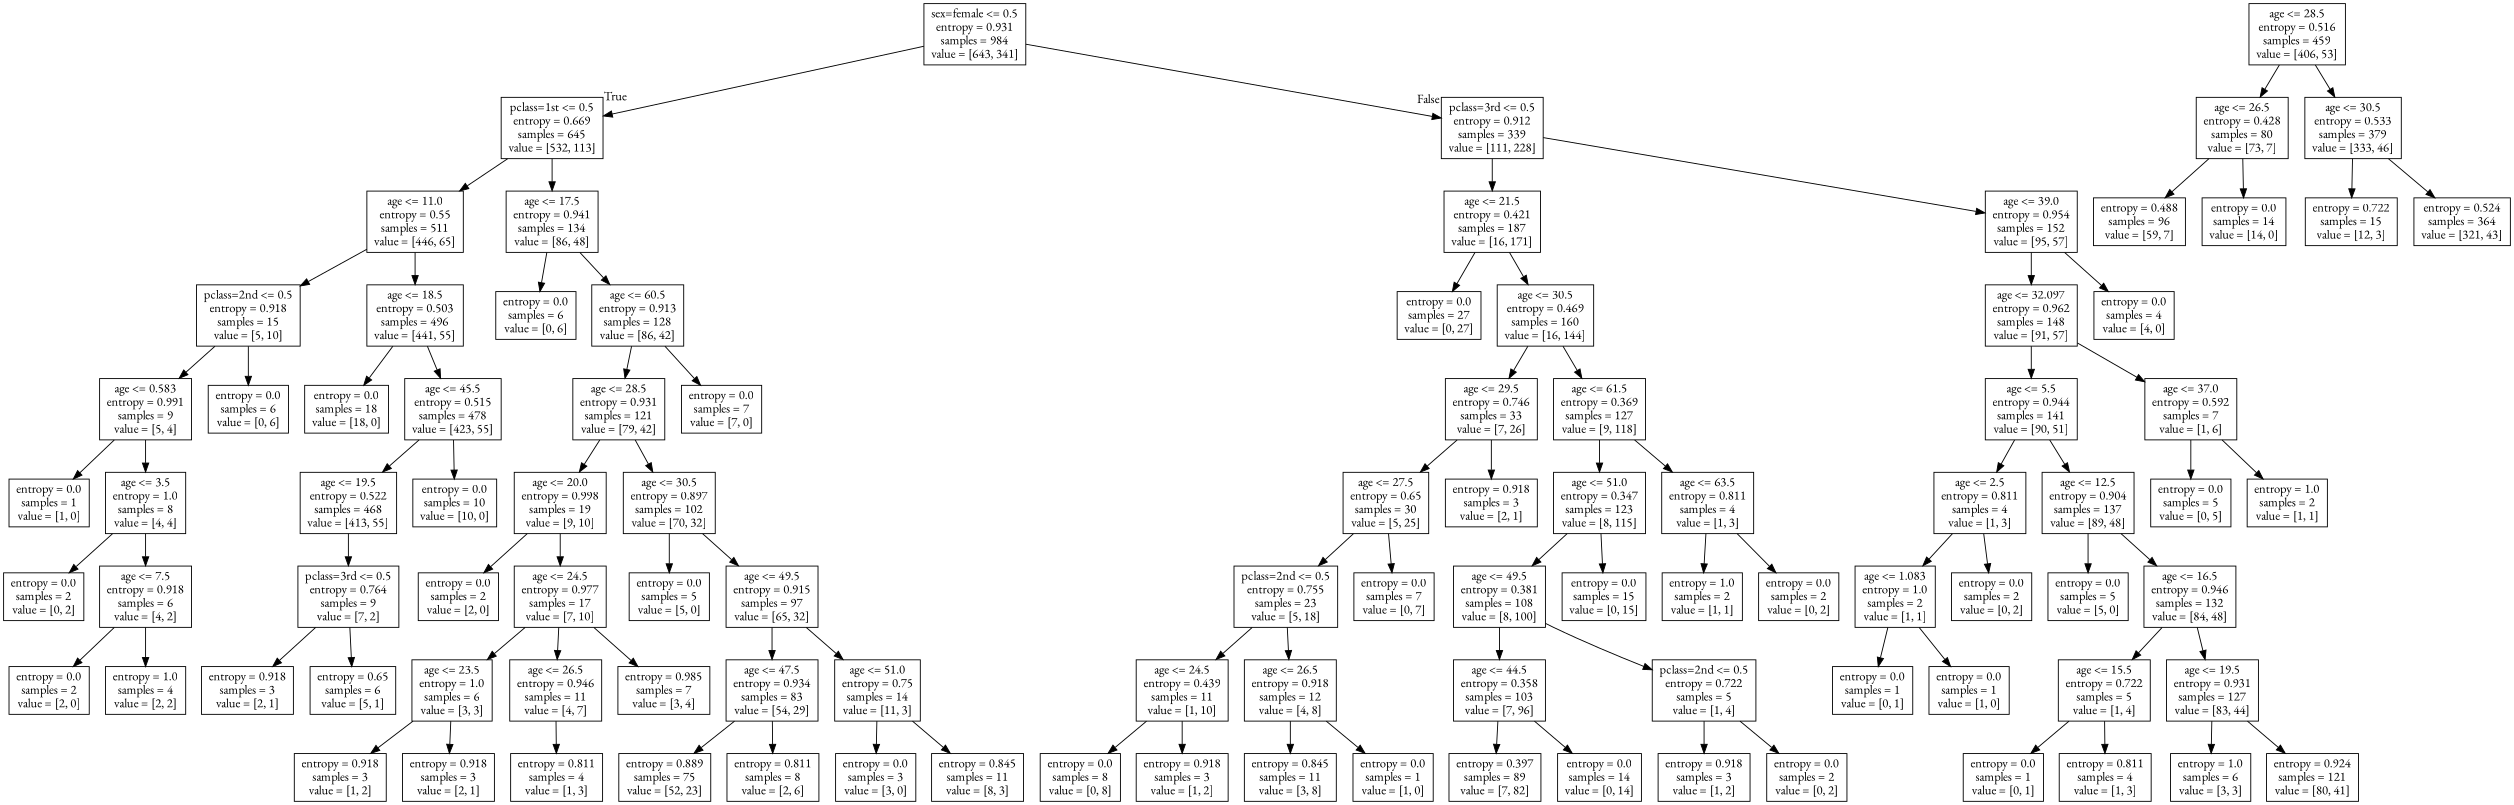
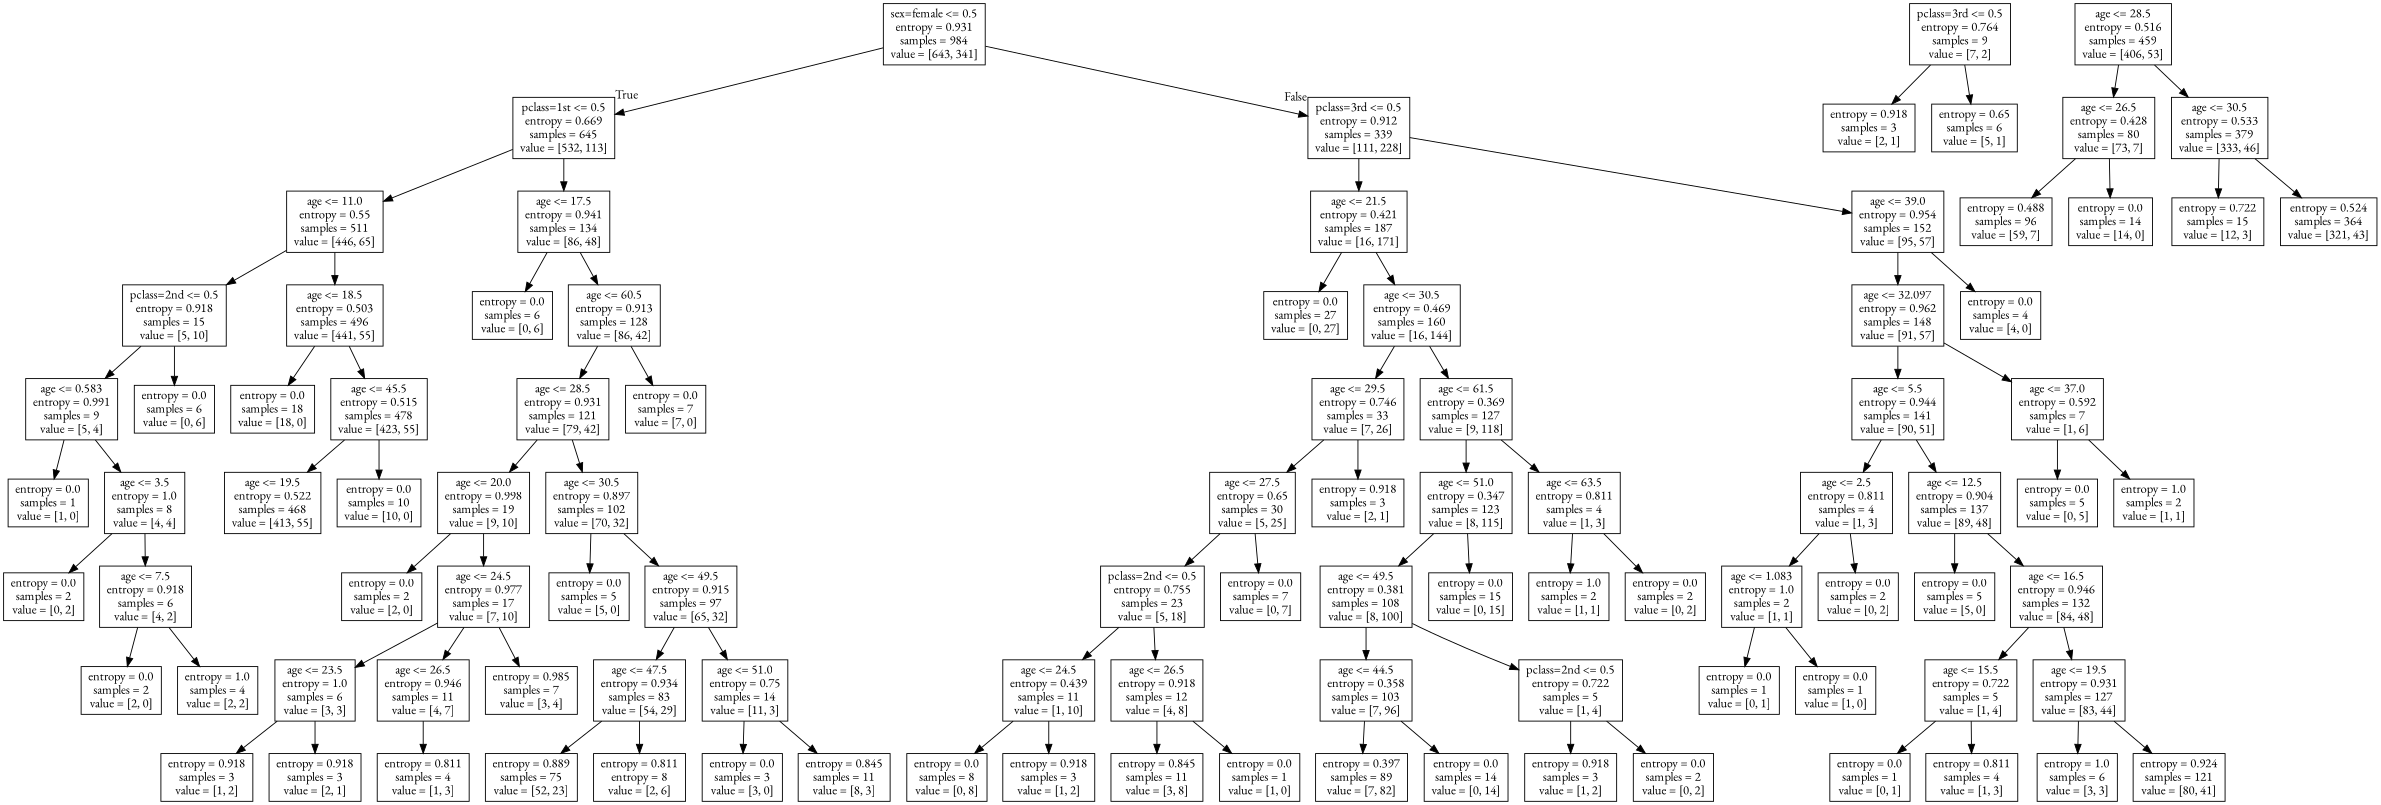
  digraph {
    fontname="EB Garamond"
    node [fontname="EB Garamond" shape=box]
    edge [fontname="EB Garamond"]
    n1 [label="sex=female <= 0.5\nentropy = 0.931\nsamples = 984\nvalue = [643, 341]"]
    n2 [label="pclass=1st <= 0.5\nentropy = 0.669\nsamples = 645\nvalue = [532, 113]"]
    n3 [label="pclass=3rd <= 0.5\nentropy = 0.912\nsamples = 339\nvalue = [111, 228]"]
    n4 [label="age <= 11.0\nentropy = 0.55\nsamples = 511\nvalue = [446, 65]"]
    n5 [label="age <= 17.5\nentropy = 0.941\nsamples = 134\nvalue = [86, 48]"]
    n6 [label="age <= 21.5\nentropy = 0.421\nsamples = 187\nvalue = [16, 171]"]
    n7 [label="age <= 39.0\nentropy = 0.954\nsamples = 152\nvalue = [95, 57]"]
    n8 [label="pclass=2nd <= 0.5\nentropy = 0.918\nsamples = 15\nvalue = [5, 10]"]
    n9 [label="age <= 18.5\nentropy = 0.503\nsamples = 496\nvalue = [441, 55]"]
    n10 [label="entropy = 0.0\nsamples = 6\nvalue = [0, 6]"]
    n11 [label="age <= 60.5\nentropy = 0.913\nsamples = 128\nvalue = [86, 42]"]
    n12 [label="age <= 0.583\nentropy = 0.991\nsamples = 9\nvalue = [5, 4]"]
    n13 [label="entropy = 0.0\nsamples = 6\nvalue = [0, 6]"]
    n14 [label="entropy = 0.0\nsamples = 18\nvalue = [18, 0]"]
    n15 [label="age <= 45.5\nentropy = 0.515\nsamples = 478\nvalue = [423, 55]"]
    n16 [label="entropy = 0.0\nsamples = 1\nvalue = [1, 0]"]
    n17 [label="age <= 3.5\nentropy = 1.0\nsamples = 8\nvalue = [4, 4]"]
    n18 [label="entropy = 0.0\nsamples = 2\nvalue = [0, 2]"]
    n19 [label="age <= 7.5\nentropy = 0.918\nsamples = 6\nvalue = [4, 2]"]
    n20 [label="entropy = 0.0\nsamples = 2\nvalue = [2, 0]"]
    n21 [label="entropy = 1.0\nsamples = 4\nvalue = [2, 2]"]
    n22 [label="age <= 19.5\nentropy = 0.522\nsamples = 468\nvalue = [413, 55]"]
    n23 [label="entropy = 0.0\nsamples = 10\nvalue = [10, 0]"]
    n24 [label="pclass=3rd <= 0.5\nentropy = 0.764\nsamples = 9\nvalue = [7, 2]"]
    n25 [label="entropy = 0.918\nsamples = 3\nvalue = [2, 1]"]
    n26 [label="entropy = 0.65\nsamples = 6\nvalue = [5, 1]"]
    n27 [label="age <= 28.5\nentropy = 0.516\nsamples = 459\nvalue = [406, 53]"]
    n28 [label="age <= 26.5\nentropy = 0.428\nsamples = 80\nvalue = [73, 7]"]
    n29 [label="age <= 30.5\nentropy = 0.533\nsamples = 379\nvalue = [333, 46]"]
    n30 [label="entropy = 0.488\nsamples = 96\nvalue = [59, 7]"]
    n31 [label="entropy = 0.0\nsamples = 14\nvalue = [14, 0]"]
    n32 [label="entropy = 0.722\nsamples = 15\nvalue = [12, 3]"]
    n33 [label="entropy = 0.524\nsamples = 364\nvalue = [321, 43]"]
    n34 [label="age <= 28.5\nentropy = 0.931\nsamples = 121\nvalue = [79, 42]"]
    n35 [label="entropy = 0.0\nsamples = 7\nvalue = [7, 0]"]
    n36 [label="age <= 20.0\nentropy = 0.998\nsamples = 19\nvalue = [9, 10]"]
    n37 [label="age <= 30.5\nentropy = 0.897\nsamples = 102\nvalue = [70, 32]"]
    n38 [label="entropy = 0.0\nsamples = 2\nvalue = [2, 0]"]
    n39 [label="age <= 24.5\nentropy = 0.977\nsamples = 17\nvalue = [7, 10]"]
    n40 [label="entropy = 0.0\nsamples = 5\nvalue = [5, 0]"]
    n41 [label="age <= 49.5\nentropy = 0.915\nsamples = 97\nvalue = [65, 32]"]
    n42 [label="age <= 23.5\nentropy = 1.0\nsamples = 6\nvalue = [3, 3]"]
    n43 [label="age <= 26.5\nentropy = 0.946\nsamples = 11\nvalue = [4, 7]"]
    n44 [label="entropy = 0.985\nsamples = 7\nvalue = [3, 4]"]
    n45 [label="entropy = 0.918\nsamples = 3\nvalue = [1, 2]"]
    n46 [label="entropy = 0.918\nsamples = 3\nvalue = [2, 1]"]
    n47 [label="entropy = 0.811\nsamples = 4\nvalue = [1, 3]"]
    n48 [label="age <= 47.5\nentropy = 0.934\nsamples = 83\nvalue = [54, 29]"]
    n49 [label="age <= 51.0\nentropy = 0.75\nsamples = 14\nvalue = [11, 3]"]
    n50 [label="entropy = 0.889\nsamples = 75\nvalue = [52, 23]"]
-   n51 [label="entropy = 0.811\nsamples = 8\nvalue = [2, 6]"]
+   n51 [label="entropy = 0.811\nentropy = 8\nvalue = [2, 6]"]
    n52 [label="entropy = 0.0\nsamples = 3\nvalue = [3, 0]"]
    n53 [label="entropy = 0.845\nsamples = 11\nvalue = [8, 3]"]
    n54 [label="entropy = 0.0\nsamples = 27\nvalue = [0, 27]"]
    n55 [label="age <= 30.5\nentropy = 0.469\nsamples = 160\nvalue = [16, 144]"]
    n56 [label="age <= 32.097\nentropy = 0.962\nsamples = 148\nvalue = [91, 57]"]
    n57 [label="entropy = 0.0\nsamples = 4\nvalue = [4, 0]"]
    n58 [label="age <= 29.5\nentropy = 0.746\nsamples = 33\nvalue = [7, 26]"]
    n59 [label="age <= 61.5\nentropy = 0.369\nsamples = 127\nvalue = [9, 118]"]
    n60 [label="age <= 27.5\nentropy = 0.65\nsamples = 30\nvalue = [5, 25]"]
    n61 [label="entropy = 0.918\nsamples = 3\nvalue = [2, 1]"]
    n62 [label="age <= 51.0\nentropy = 0.347\nsamples = 123\nvalue = [8, 115]"]
    n63 [label="age <= 63.5\nentropy = 0.811\nsamples = 4\nvalue = [1, 3]"]
    n64 [label="pclass=2nd <= 0.5\nentropy = 0.755\nsamples = 23\nvalue = [5, 18]"]
    n65 [label="entropy = 0.0\nsamples = 7\nvalue = [0, 7]"]
    n66 [label="age <= 24.5\nentropy = 0.439\nsamples = 11\nvalue = [1, 10]"]
    n67 [label="age <= 26.5\nentropy = 0.918\nsamples = 12\nvalue = [4, 8]"]
    n68 [label="entropy = 0.0\nsamples = 8\nvalue = [0, 8]"]
    n69 [label="entropy = 0.918\nsamples = 3\nvalue = [1, 2]"]
    n70 [label="entropy = 0.845\nsamples = 11\nvalue = [3, 8]"]
    n71 [label="entropy = 0.0\nsamples = 1\nvalue = [1, 0]"]
    n72 [label="age <= 49.5\nentropy = 0.381\nsamples = 108\nvalue = [8, 100]"]
    n73 [label="entropy = 0.0\nsamples = 15\nvalue = [0, 15]"]
    n74 [label="entropy = 1.0\nsamples = 2\nvalue = [1, 1]"]
    n75 [label="entropy = 0.0\nsamples = 2\nvalue = [0, 2]"]
    n76 [label="age <= 44.5\nentropy = 0.358\nsamples = 103\nvalue = [7, 96]"]
    n77 [label="pclass=2nd <= 0.5\nentropy = 0.722\nsamples = 5\nvalue = [1, 4]"]
    n78 [label="entropy = 0.397\nsamples = 89\nvalue = [7, 82]"]
    n79 [label="entropy = 0.0\nsamples = 14\nvalue = [0, 14]"]
    n80 [label="entropy = 0.918\nsamples = 3\nvalue = [1, 2]"]
    n81 [label="entropy = 0.0\nsamples = 2\nvalue = [0, 2]"]
    n82 [label="age <= 5.5\nentropy = 0.944\nsamples = 141\nvalue = [90, 51]"]
    n83 [label="age <= 37.0\nentropy = 0.592\nsamples = 7\nvalue = [1, 6]"]
    n84 [label="age <= 2.5\nentropy = 0.811\nsamples = 4\nvalue = [1, 3]"]
    n85 [label="age <= 12.5\nentropy = 0.904\nsamples = 137\nvalue = [89, 48]"]
    n86 [label="entropy = 0.0\nsamples = 5\nvalue = [0, 5]"]
    n87 [label="entropy = 1.0\nsamples = 2\nvalue = [1, 1]"]
    n88 [label="age <= 1.083\nentropy = 1.0\nsamples = 2\nvalue = [1, 1]"]
    n89 [label="entropy = 0.0\nsamples = 2\nvalue = [0, 2]"]
    n90 [label="entropy = 0.0\nsamples = 5\nvalue = [5, 0]"]
    n91 [label="age <= 16.5\nentropy = 0.946\nsamples = 132\nvalue = [84, 48]"]
    n92 [label="entropy = 0.0\nsamples = 1\nvalue = [0, 1]"]
    n93 [label="entropy = 0.0\nsamples = 1\nvalue = [1, 0]"]
    n94 [label="age <= 15.5\nentropy = 0.722\nsamples = 5\nvalue = [1, 4]"]
    n95 [label="age <= 19.5\nentropy = 0.931\nsamples = 127\nvalue = [83, 44]"]
    n96 [label="entropy = 0.0\nsamples = 1\nvalue = [0, 1]"]
    n97 [label="entropy = 0.811\nsamples = 4\nvalue = [1, 3]"]
    n98 [label="entropy = 1.0\nsamples = 6\nvalue = [3, 3]"]
    n99 [label="entropy = 0.924\nsamples = 121\nvalue = [80, 41]"]
    n1 -> n2 [headlabel=True labelangle=45 labeldistance=2.5]
    n1 -> n3 [headlabel=False labelangle=-45 labeldistance=2.5]
    n2 -> n4
    n2 -> n5
    n3 -> n6
    n3 -> n7
    n4 -> n8
    n4 -> n9
    n5 -> n10
    n5 -> n11
    n6 -> n54
    n6 -> n55
    n7 -> n56
    n7 -> n57
    n8 -> n12
    n8 -> n13
    n9 -> n14
    n9 -> n15
    n11 -> n34
    n11 -> n35
    n12 -> n16
    n12 -> n17
    n15 -> n22
    n15 -> n23
    n17 -> n18
    n17 -> n19
    n19 -> n20
    n19 -> n21
-   n22 -> n24
    n24 -> n25
    n24 -> n26
    n27 -> n28
    n27 -> n29
    n28 -> n30
    n28 -> n31
    n29 -> n32
    n29 -> n33
    n34 -> n36
    n34 -> n37
    n36 -> n38
    n36 -> n39
    n37 -> n40
    n37 -> n41
    n39 -> n42
    n39 -> n43
    n39 -> n44
    n41 -> n48
    n41 -> n49
    n42 -> n45
    n42 -> n46
    n43 -> n47
    n48 -> n50
    n48 -> n51
    n49 -> n52
    n49 -> n53
    n55 -> n58
    n55 -> n59
    n56 -> n82
    n56 -> n83
    n58 -> n60
    n58 -> n61
    n59 -> n62
    n59 -> n63
    n60 -> n64
    n60 -> n65
    n62 -> n72
    n62 -> n73
    n63 -> n74
    n63 -> n75
    n64 -> n66
    n64 -> n67
    n66 -> n68
    n66 -> n69
    n67 -> n70
    n67 -> n71
    n72 -> n76
    n72 -> n77
    n76 -> n78
    n76 -> n79
    n77 -> n80
    n77 -> n81
    n82 -> n84
    n82 -> n85
    n83 -> n86
    n83 -> n87
    n84 -> n88
    n84 -> n89
    n85 -> n90
    n85 -> n91
    n88 -> n92
    n88 -> n93
    n91 -> n94
    n91 -> n95
    n94 -> n96
    n94 -> n97
    n95 -> n98
    n95 -> n99
  }
